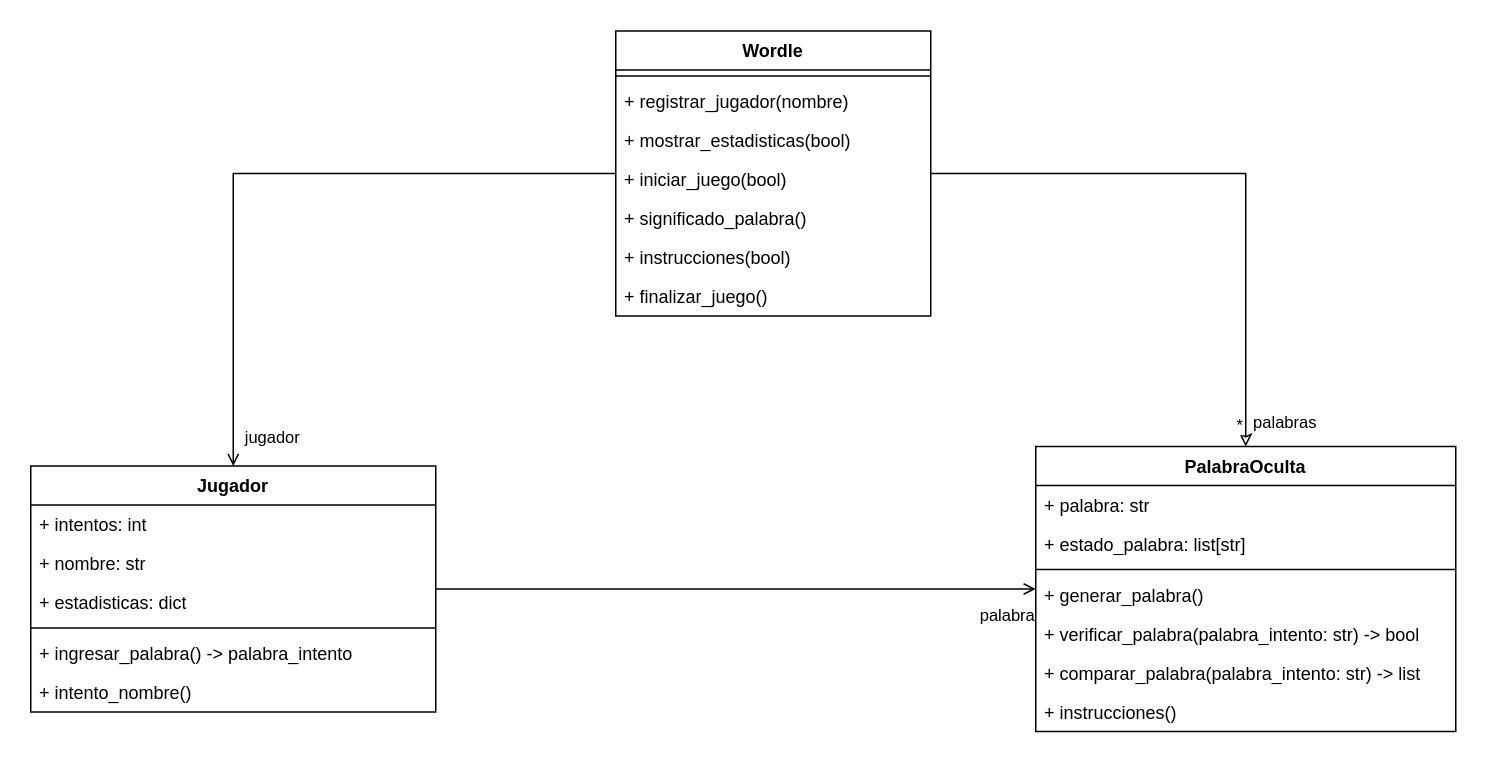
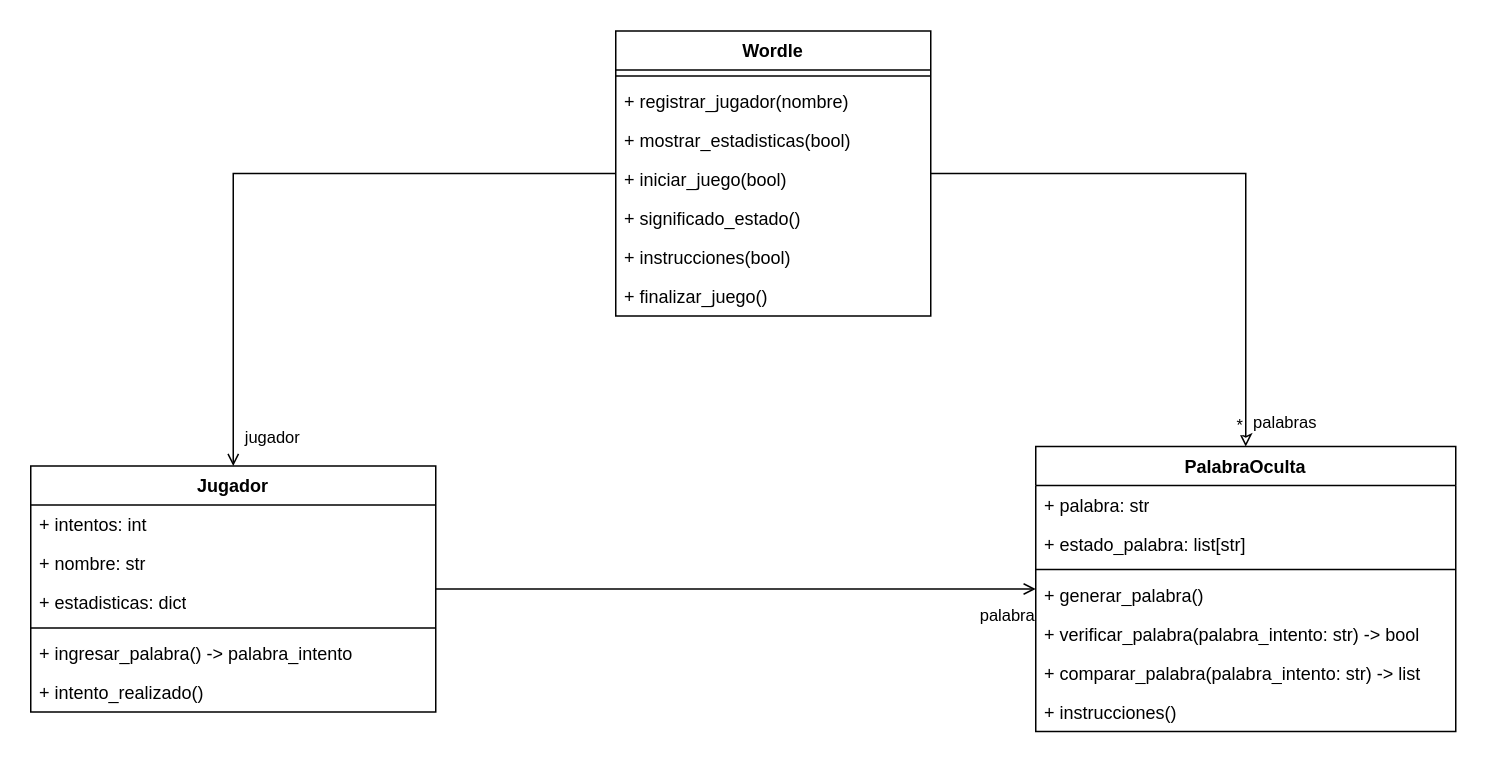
  <mxCell id="0" />
  <mxCell id="1" parent="0" />
  <mxCell id="2" style="edgeStyle=orthogonalEdgeStyle;rounded=0;orthogonalLoop=1;jettySize=auto;html=1;endArrow=open;endFill=0;" edge="1" parent="1" source="4" target="11"><mxGeometry relative="1" as="geometry" /></mxCell>
  <mxCell id="3" value="palabra" style="edgeLabel;html=1;align=center;verticalAlign=middle;resizable=0;points=[];" connectable="0" vertex="1" parent="2"><mxGeometry x="0.736" y="-4" relative="1" as="geometry"><mxPoint x="33" y="13" as="offset" /></mxGeometry></mxCell>
  <mxCell id="4" value="Jugador" style="swimlane;fontStyle=1;align=center;verticalAlign=top;childLayout=stackLayout;horizontal=1;startSize=26;horizontalStack=0;resizeParent=1;resizeParentMax=0;resizeLast=0;collapsible=1;marginBottom=0;whiteSpace=wrap;html=1;" vertex="1" parent="1"><mxGeometry x="20" y="310" width="270" height="164" as="geometry" /></mxCell>
  <mxCell id="5" value="+ intentos: int" style="text;strokeColor=none;fillColor=none;align=left;verticalAlign=top;spacingLeft=4;spacingRight=4;overflow=hidden;rotatable=0;points=[[0,0.5],[1,0.5]];portConstraint=eastwest;whiteSpace=wrap;html=1;" vertex="1" parent="4"><mxGeometry y="26" width="270" height="26" as="geometry" /></mxCell>
  <mxCell id="6" value="+ nombre: str" style="text;strokeColor=none;fillColor=none;align=left;verticalAlign=top;spacingLeft=4;spacingRight=4;overflow=hidden;rotatable=0;points=[[0,0.5],[1,0.5]];portConstraint=eastwest;whiteSpace=wrap;html=1;" vertex="1" parent="4"><mxGeometry y="52" width="270" height="26" as="geometry" /></mxCell>
  <mxCell id="7" value="+ estadisticas: dict" style="text;strokeColor=none;fillColor=none;align=left;verticalAlign=top;spacingLeft=4;spacingRight=4;overflow=hidden;rotatable=0;points=[[0,0.5],[1,0.5]];portConstraint=eastwest;whiteSpace=wrap;html=1;" vertex="1" parent="4"><mxGeometry y="78" width="270" height="26" as="geometry" /></mxCell>
  <mxCell id="8" value="" style="line;strokeWidth=1;fillColor=none;align=left;verticalAlign=middle;spacingTop=-1;spacingLeft=3;spacingRight=3;rotatable=0;labelPosition=right;points=[];portConstraint=eastwest;strokeColor=inherit;" vertex="1" parent="4"><mxGeometry y="104" width="270" height="8" as="geometry" /></mxCell>
  <mxCell id="9" value="+ ingresar_palabra() -&amp;gt; palabra_intento" style="text;strokeColor=none;fillColor=none;align=left;verticalAlign=top;spacingLeft=4;spacingRight=4;overflow=hidden;rotatable=0;points=[[0,0.5],[1,0.5]];portConstraint=eastwest;whiteSpace=wrap;html=1;" vertex="1" parent="4"><mxGeometry y="112" width="270" height="26" as="geometry" /></mxCell>
- <mxCell id="10" value="+ intento_nombre()&amp;nbsp;" style="text;strokeColor=none;fillColor=none;align=left;verticalAlign=top;spacingLeft=4;spacingRight=4;overflow=hidden;rotatable=0;points=[[0,0.5],[1,0.5]];portConstraint=eastwest;whiteSpace=wrap;html=1;" vertex="1" parent="4"><mxGeometry y="138" width="270" height="26" as="geometry" /></mxCell>
+ <mxCell id="10" value="+ intento_realizado()&amp;nbsp;" style="text;strokeColor=none;fillColor=none;align=left;verticalAlign=top;spacingLeft=4;spacingRight=4;overflow=hidden;rotatable=0;points=[[0,0.5],[1,0.5]];portConstraint=eastwest;whiteSpace=wrap;html=1;" vertex="1" parent="4"><mxGeometry y="138" width="270" height="26" as="geometry" /></mxCell>
  <mxCell id="11" value="PalabraOculta" style="swimlane;fontStyle=1;align=center;verticalAlign=top;childLayout=stackLayout;horizontal=1;startSize=26;horizontalStack=0;resizeParent=1;resizeParentMax=0;resizeLast=0;collapsible=1;marginBottom=0;whiteSpace=wrap;html=1;" vertex="1" parent="1"><mxGeometry x="690" y="297" width="280" height="190" as="geometry" /></mxCell>
  <mxCell id="12" value="+ palabra: str" style="text;strokeColor=none;fillColor=none;align=left;verticalAlign=top;spacingLeft=4;spacingRight=4;overflow=hidden;rotatable=0;points=[[0,0.5],[1,0.5]];portConstraint=eastwest;whiteSpace=wrap;html=1;" vertex="1" parent="11"><mxGeometry y="26" width="280" height="26" as="geometry" /></mxCell>
  <mxCell id="13" value="+ estado_palabra: list[str]" style="text;strokeColor=none;fillColor=none;align=left;verticalAlign=top;spacingLeft=4;spacingRight=4;overflow=hidden;rotatable=0;points=[[0,0.5],[1,0.5]];portConstraint=eastwest;whiteSpace=wrap;html=1;" vertex="1" parent="11"><mxGeometry y="52" width="280" height="26" as="geometry" /></mxCell>
  <mxCell id="14" value="" style="line;strokeWidth=1;fillColor=none;align=left;verticalAlign=middle;spacingTop=-1;spacingLeft=3;spacingRight=3;rotatable=0;labelPosition=right;points=[];portConstraint=eastwest;strokeColor=inherit;" vertex="1" parent="11"><mxGeometry y="78" width="280" height="8" as="geometry" /></mxCell>
  <mxCell id="15" value="+ generar_palabra()" style="text;strokeColor=none;fillColor=none;align=left;verticalAlign=top;spacingLeft=4;spacingRight=4;overflow=hidden;rotatable=0;points=[[0,0.5],[1,0.5]];portConstraint=eastwest;whiteSpace=wrap;html=1;" vertex="1" parent="11"><mxGeometry y="86" width="280" height="26" as="geometry" /></mxCell>
  <mxCell id="16" value="+ verificar_palabra(palabra_intento: str) -&amp;gt; bool" style="text;strokeColor=none;fillColor=none;align=left;verticalAlign=top;spacingLeft=4;spacingRight=4;overflow=hidden;rotatable=0;points=[[0,0.5],[1,0.5]];portConstraint=eastwest;whiteSpace=wrap;html=1;" vertex="1" parent="11"><mxGeometry y="112" width="280" height="26" as="geometry" /></mxCell>
  <mxCell id="17" value="+ comparar_palabra(palabra_intento: str) -&amp;gt; list" style="text;strokeColor=none;fillColor=none;align=left;verticalAlign=top;spacingLeft=4;spacingRight=4;overflow=hidden;rotatable=0;points=[[0,0.5],[1,0.5]];portConstraint=eastwest;whiteSpace=wrap;html=1;" vertex="1" parent="11"><mxGeometry y="138" width="280" height="26" as="geometry" /></mxCell>
  <mxCell id="18" value="+ instrucciones()" style="text;strokeColor=none;fillColor=none;align=left;verticalAlign=top;spacingLeft=4;spacingRight=4;overflow=hidden;rotatable=0;points=[[0,0.5],[1,0.5]];portConstraint=eastwest;whiteSpace=wrap;html=1;" vertex="1" parent="11"><mxGeometry y="164" width="280" height="26" as="geometry" /></mxCell>
  <mxCell id="19" style="edgeStyle=orthogonalEdgeStyle;rounded=0;orthogonalLoop=1;jettySize=auto;html=1;endArrow=open;endFill=0;" edge="1" parent="1" source="24" target="4"><mxGeometry relative="1" as="geometry" /></mxCell>
  <mxCell id="20" value="jugador" style="edgeLabel;html=1;align=center;verticalAlign=middle;resizable=0;points=[];" connectable="0" vertex="1" parent="19"><mxGeometry x="0.856" relative="1" as="geometry"><mxPoint x="25" y="12" as="offset" /></mxGeometry></mxCell>
  <mxCell id="21" style="edgeStyle=orthogonalEdgeStyle;rounded=0;orthogonalLoop=1;jettySize=auto;html=1;endArrow=classic;endFill=0;" edge="1" parent="1" source="24" target="11"><mxGeometry relative="1" as="geometry" /></mxCell>
  <mxCell id="22" value="palabras" style="edgeLabel;html=1;align=center;verticalAlign=middle;resizable=0;points=[];" connectable="0" vertex="1" parent="21"><mxGeometry x="0.912" y="2" relative="1" as="geometry"><mxPoint x="23" as="offset" /></mxGeometry></mxCell>
  <mxCell id="23" value="*" style="edgeLabel;html=1;align=center;verticalAlign=middle;resizable=0;points=[];" connectable="0" vertex="1" parent="21"><mxGeometry x="0.82" y="-3" relative="1" as="geometry"><mxPoint x="-2" y="20" as="offset" /></mxGeometry></mxCell>
  <mxCell id="24" value="Wordle" style="swimlane;fontStyle=1;align=center;verticalAlign=top;childLayout=stackLayout;horizontal=1;startSize=26;horizontalStack=0;resizeParent=1;resizeParentMax=0;resizeLast=0;collapsible=1;marginBottom=0;whiteSpace=wrap;html=1;" vertex="1" parent="1"><mxGeometry x="410" y="20" width="210" height="190" as="geometry" /></mxCell>
  <mxCell id="25" value="" style="line;strokeWidth=1;fillColor=none;align=left;verticalAlign=middle;spacingTop=-1;spacingLeft=3;spacingRight=3;rotatable=0;labelPosition=right;points=[];portConstraint=eastwest;strokeColor=inherit;" vertex="1" parent="24"><mxGeometry y="26" width="210" height="8" as="geometry" /></mxCell>
  <mxCell id="26" value="+ registrar_jugador(nombre)" style="text;strokeColor=none;fillColor=none;align=left;verticalAlign=top;spacingLeft=4;spacingRight=4;overflow=hidden;rotatable=0;points=[[0,0.5],[1,0.5]];portConstraint=eastwest;whiteSpace=wrap;html=1;" vertex="1" parent="24"><mxGeometry y="34" width="210" height="26" as="geometry" /></mxCell>
  <mxCell id="27" value="+ mostrar_estadisticas(bool)" style="text;strokeColor=none;fillColor=none;align=left;verticalAlign=top;spacingLeft=4;spacingRight=4;overflow=hidden;rotatable=0;points=[[0,0.5],[1,0.5]];portConstraint=eastwest;whiteSpace=wrap;html=1;" vertex="1" parent="24"><mxGeometry y="60" width="210" height="26" as="geometry" /></mxCell>
  <mxCell id="28" value="+ iniciar_juego(bool)" style="text;strokeColor=none;fillColor=none;align=left;verticalAlign=top;spacingLeft=4;spacingRight=4;overflow=hidden;rotatable=0;points=[[0,0.5],[1,0.5]];portConstraint=eastwest;whiteSpace=wrap;html=1;" vertex="1" parent="24"><mxGeometry y="86" width="210" height="26" as="geometry" /></mxCell>
- <mxCell id="29" value="+ significado_palabra()" style="text;strokeColor=none;fillColor=none;align=left;verticalAlign=top;spacingLeft=4;spacingRight=4;overflow=hidden;rotatable=0;points=[[0,0.5],[1,0.5]];portConstraint=eastwest;whiteSpace=wrap;html=1;" vertex="1" parent="24"><mxGeometry y="112" width="210" height="26" as="geometry" /></mxCell>
+ <mxCell id="29" value="+ significado_estado()" style="text;strokeColor=none;fillColor=none;align=left;verticalAlign=top;spacingLeft=4;spacingRight=4;overflow=hidden;rotatable=0;points=[[0,0.5],[1,0.5]];portConstraint=eastwest;whiteSpace=wrap;html=1;" vertex="1" parent="24"><mxGeometry y="112" width="210" height="26" as="geometry" /></mxCell>
  <mxCell id="30" value="+ instrucciones(bool)" style="text;strokeColor=none;fillColor=none;align=left;verticalAlign=top;spacingLeft=4;spacingRight=4;overflow=hidden;rotatable=0;points=[[0,0.5],[1,0.5]];portConstraint=eastwest;whiteSpace=wrap;html=1;" vertex="1" parent="24"><mxGeometry y="138" width="210" height="26" as="geometry" /></mxCell>
  <mxCell id="31" value="+ finalizar_juego()" style="text;strokeColor=none;fillColor=none;align=left;verticalAlign=top;spacingLeft=4;spacingRight=4;overflow=hidden;rotatable=0;points=[[0,0.5],[1,0.5]];portConstraint=eastwest;whiteSpace=wrap;html=1;" vertex="1" parent="24"><mxGeometry y="164" width="210" height="26" as="geometry" /></mxCell>
